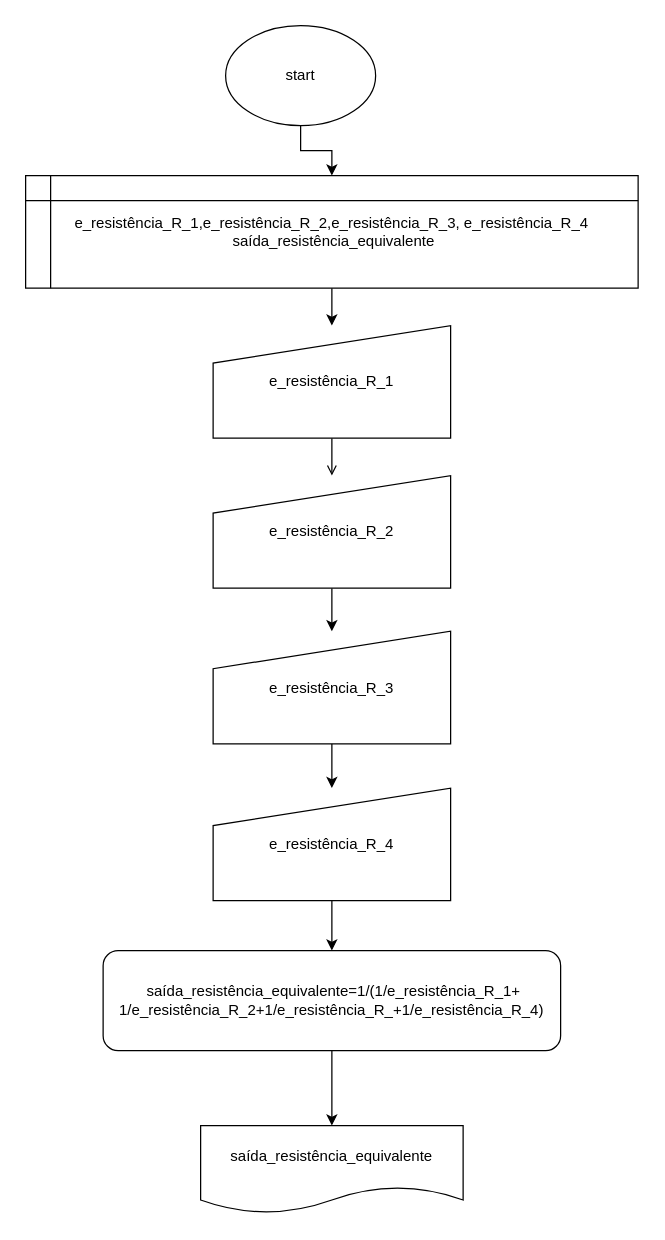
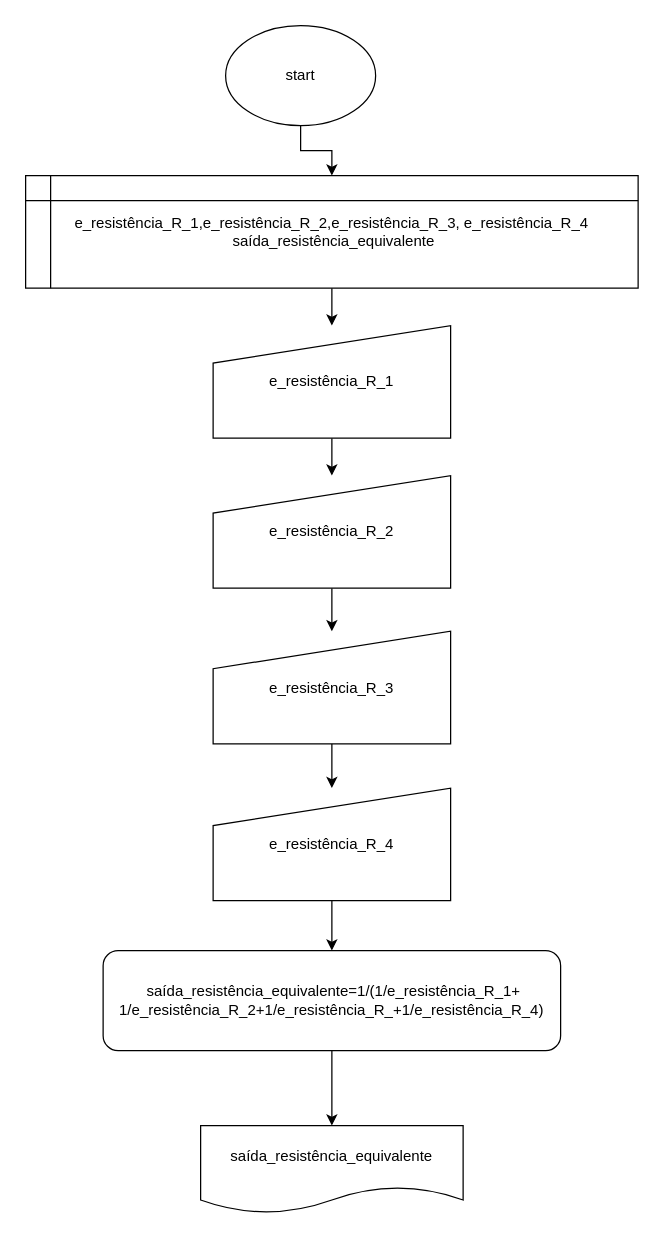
  <mxCell id="0" />
  <mxCell id="1" parent="0" />
  <mxCell id="2" value="" style="edgeStyle=orthogonalEdgeStyle;rounded=0;orthogonalLoop=1;jettySize=auto;html=1;" edge="1" parent="1" source="3" target="5"><mxGeometry relative="1" as="geometry" /></mxCell>
  <mxCell id="3" value="start" style="ellipse;whiteSpace=wrap;html=1;" vertex="1" parent="1"><mxGeometry x="180" y="20" width="120" height="80" as="geometry" /></mxCell>
  <mxCell id="4" value="" style="edgeStyle=orthogonalEdgeStyle;rounded=0;orthogonalLoop=1;jettySize=auto;html=1;" edge="1" parent="1" source="5" target="7"><mxGeometry relative="1" as="geometry" /></mxCell>
  <mxCell id="5" value="&lt;div&gt;e_resistência_R_1,e_resistência_R_2,e_resistência_R_3, e_resistência_R_4&lt;/div&gt;&amp;nbsp;saída_resistência_equivalente" style="shape=internalStorage;whiteSpace=wrap;html=1;backgroundOutline=1;" vertex="1" parent="1"><mxGeometry x="20" y="140" width="490" height="90" as="geometry" /></mxCell>
- <mxCell id="6" value="" style="edgeStyle=orthogonalEdgeStyle;rounded=0;orthogonalLoop=1;jettySize=auto;html=1;endArrow=open;" edge="1" parent="1" source="7" target="9"><mxGeometry relative="1" as="geometry" /></mxCell>
+ <mxCell id="6" value="" style="edgeStyle=orthogonalEdgeStyle;rounded=0;orthogonalLoop=1;jettySize=auto;html=1;" edge="1" parent="1" source="7" target="9"><mxGeometry relative="1" as="geometry" /></mxCell>
  <mxCell id="7" value="e_resistência_R_1" style="shape=manualInput;whiteSpace=wrap;html=1;" vertex="1" parent="1"><mxGeometry x="170" y="260" width="190" height="90" as="geometry" /></mxCell>
  <mxCell id="8" value="" style="edgeStyle=orthogonalEdgeStyle;rounded=0;orthogonalLoop=1;jettySize=auto;html=1;" edge="1" parent="1" source="9" target="11"><mxGeometry relative="1" as="geometry" /></mxCell>
  <mxCell id="9" value="e_resistência_R_2" style="shape=manualInput;whiteSpace=wrap;html=1;" vertex="1" parent="1"><mxGeometry x="170" y="380" width="190" height="90" as="geometry" /></mxCell>
  <mxCell id="10" value="" style="edgeStyle=orthogonalEdgeStyle;rounded=0;orthogonalLoop=1;jettySize=auto;html=1;" edge="1" parent="1" source="11" target="13"><mxGeometry relative="1" as="geometry" /></mxCell>
  <mxCell id="11" value="e_resistência_R_3" style="shape=manualInput;whiteSpace=wrap;html=1;" vertex="1" parent="1"><mxGeometry x="170" y="504.5" width="190" height="90" as="geometry" /></mxCell>
  <mxCell id="12" value="" style="edgeStyle=orthogonalEdgeStyle;rounded=0;orthogonalLoop=1;jettySize=auto;html=1;" edge="1" parent="1" source="13" target="15"><mxGeometry relative="1" as="geometry" /></mxCell>
  <mxCell id="13" value="e_resistência_R_4" style="shape=manualInput;whiteSpace=wrap;html=1;" vertex="1" parent="1"><mxGeometry x="170" y="630" width="190" height="90" as="geometry" /></mxCell>
  <mxCell id="14" value="" style="edgeStyle=orthogonalEdgeStyle;rounded=0;orthogonalLoop=1;jettySize=auto;html=1;" edge="1" parent="1" source="15" target="16"><mxGeometry relative="1" as="geometry" /></mxCell>
  <mxCell id="15" value="&lt;div&gt;&amp;nbsp;saída_resistência_equivalente=1/(1/e_resistência_R_1+&lt;/div&gt;&lt;div&gt;1/e_resistência_R_2+1/e_resistência_R_+1/e_resistência_R_4)&lt;/div&gt;" style="rounded=1;whiteSpace=wrap;html=1;" vertex="1" parent="1"><mxGeometry x="82" y="760" width="366" height="80" as="geometry" /></mxCell>
  <mxCell id="16" value="saída_resistência_equivalente" style="shape=document;whiteSpace=wrap;html=1;boundedLbl=1;" vertex="1" parent="1"><mxGeometry x="160" y="900" width="210" height="70" as="geometry" /></mxCell>
